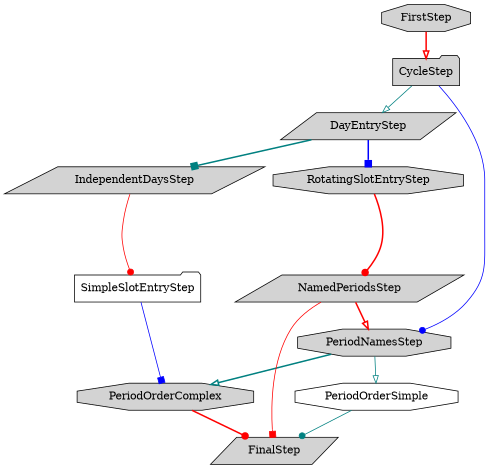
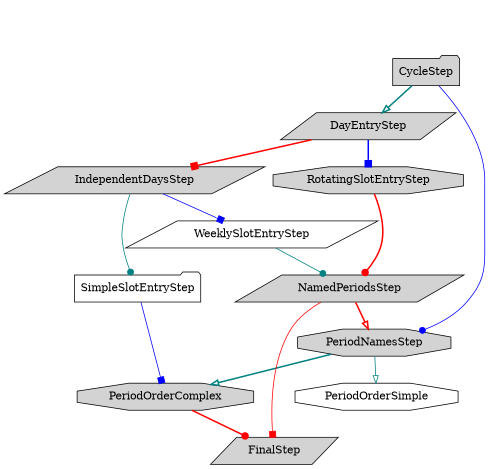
  digraph {
    node [shape=octagon style=filled]
    edge [arrowhead=dot color=teal]
    CycleStep [shape=folder]
-   FirstStep
    DayEntryStep [shape=parallelogram]
    PeriodNamesStep
    IndependentDaysStep [shape=parallelogram]
    SimpleSlotEntryStep [shape=folder style=""]
+   WeeklySlotEntryStep [shape=parallelogram style=""]
    RotatingSlotEntryStep
    PeriodOrderComplex
    NamedPeriodsStep [shape=parallelogram]
    FinalStep [shape=parallelogram]
    PeriodOrderSimple [style=""]
-   CycleStep -> DayEntryStep [arrowhead=onormal style=solid]
+   CycleStep -> DayEntryStep [arrowhead=onormal style=bold]
    CycleStep -> PeriodNamesStep [color=blue]
-   FirstStep -> CycleStep [arrowhead=onormal color=red style=bold]
-   DayEntryStep -> IndependentDaysStep [arrowhead=box style=bold]
+   DayEntryStep -> IndependentDaysStep [arrowhead=box color=red style=bold]
    DayEntryStep -> RotatingSlotEntryStep [arrowhead=box color=blue style=bold]
    PeriodNamesStep -> PeriodOrderComplex [arrowhead=onormal style=bold]
    PeriodNamesStep -> PeriodOrderSimple [arrowhead=onormal]
-   IndependentDaysStep -> SimpleSlotEntryStep [color=red]
+   IndependentDaysStep -> SimpleSlotEntryStep
+   IndependentDaysStep -> WeeklySlotEntryStep [arrowhead=box color=blue]
    SimpleSlotEntryStep -> PeriodOrderComplex [arrowhead=box color=blue]
+   WeeklySlotEntryStep -> NamedPeriodsStep
    RotatingSlotEntryStep -> NamedPeriodsStep [color=red style=bold]
    PeriodOrderComplex -> FinalStep [color=red style=bold]
    NamedPeriodsStep -> PeriodNamesStep [arrowhead=onormal color=red style=bold]
    NamedPeriodsStep -> FinalStep [arrowhead=box color=red]
-   PeriodOrderSimple -> FinalStep
  }
